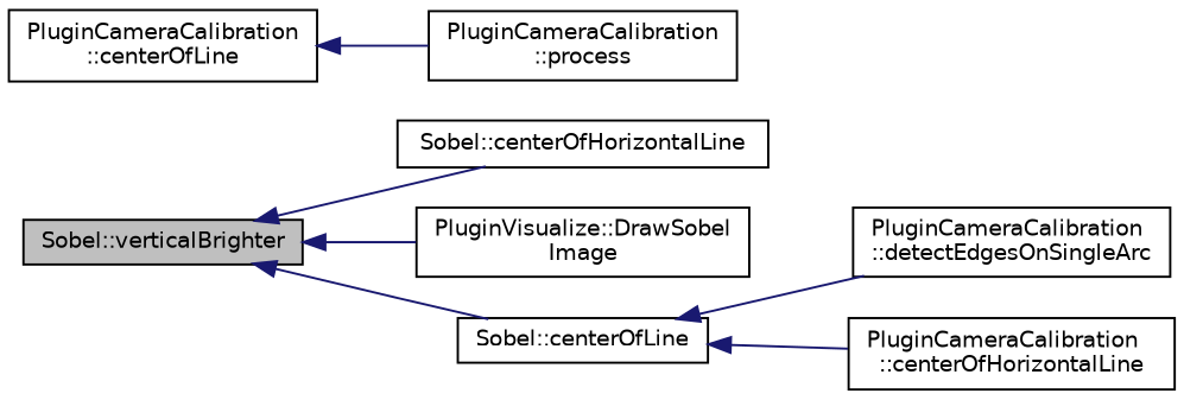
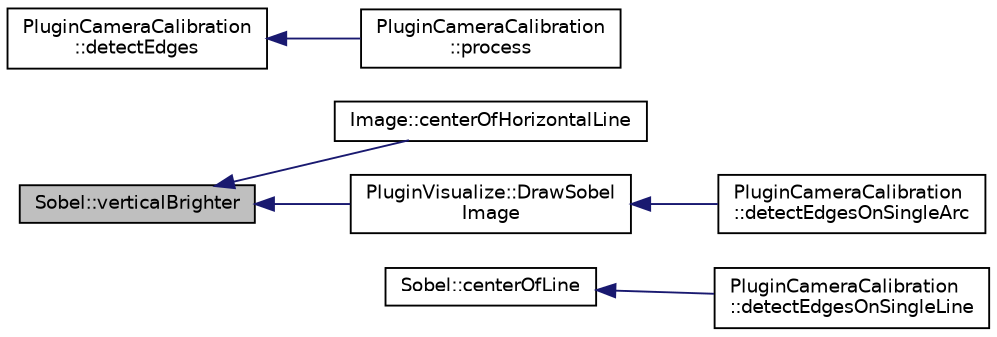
  digraph {
    rankdir=LR
    node [color=black fillcolor=white fontname=Helvetica fontsize=10 shape=record style=filled]
    edge [color=midnightblue dir=back fontname=Helvetica fontsize=10 labelfontname=Helvetica labelfontsize=10 style=solid]
    n1 [fillcolor=grey75 fontcolor=black height=0.2 label="Sobel::verticalBrighter" width=0.4]
-   n2 [height=0.2 label="Sobel::centerOfHorizontalLine" width=0.4]
+   n2 [height=0.2 label="Image::centerOfHorizontalLine" width=0.4]
    n3 [height=0.2 label="Sobel::centerOfLine" width=0.4]
    n4 [height=0.2 label="PluginVisualize::DrawSobel\lImage" width=0.4]
    n5 [height=0.2 label="PluginCameraCalibration\l::detectEdgesOnSingleArc" width=0.4]
-   n6 [height=0.2 label="PluginCameraCalibration\l::centerOfHorizontalLine" width=0.4]
-   n7 [height=0.2 label="PluginCameraCalibration\l::centerOfLine" width=0.4]
+   n6 [height=0.2 label="PluginCameraCalibration\l::detectEdgesOnSingleLine" width=0.4]
+   n7 [height=0.2 label="PluginCameraCalibration\l::detectEdges" width=0.4]
    n8 [height=0.2 label="PluginCameraCalibration\l::process" width=0.4]
    n1 -> n2
-   n1 -> n3
    n1 -> n4
-   n3 -> n5
+   n4 -> n5
    n3 -> n6
    n7 -> n8
  }
